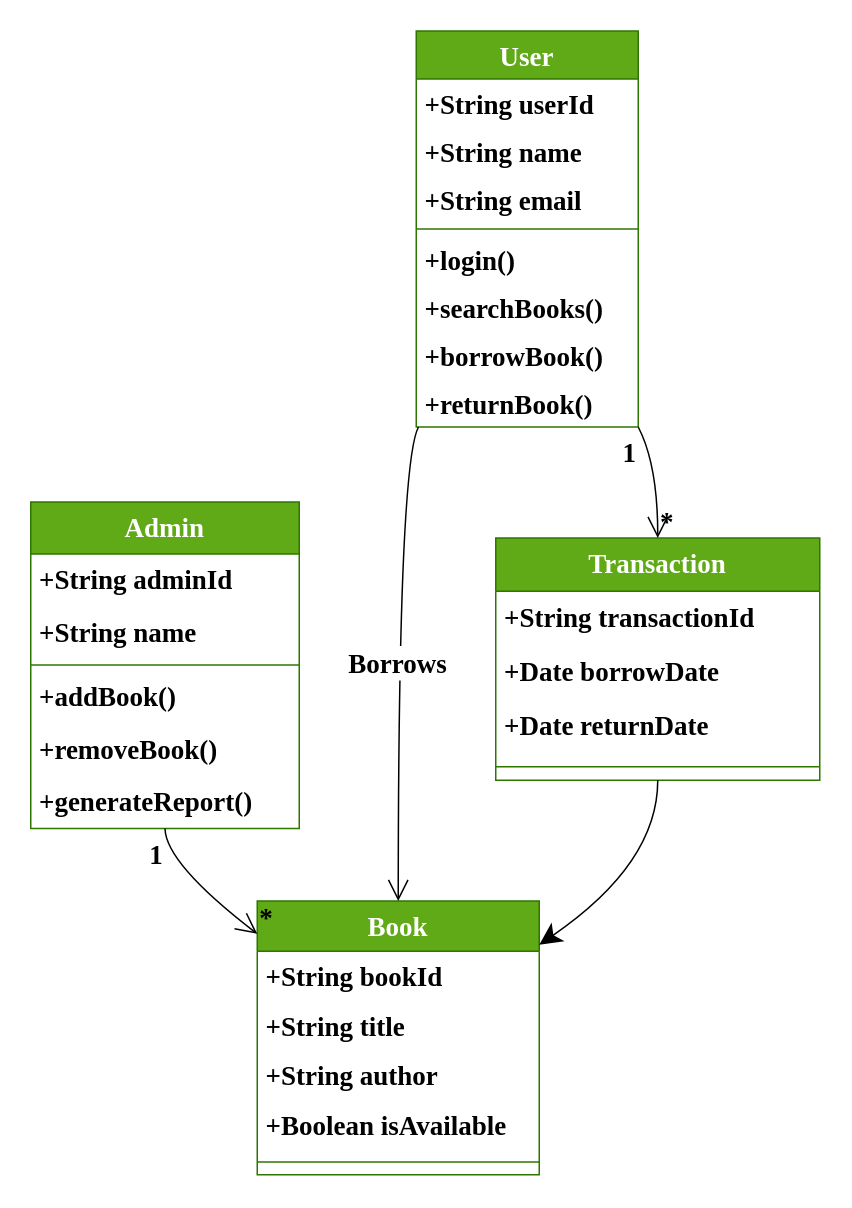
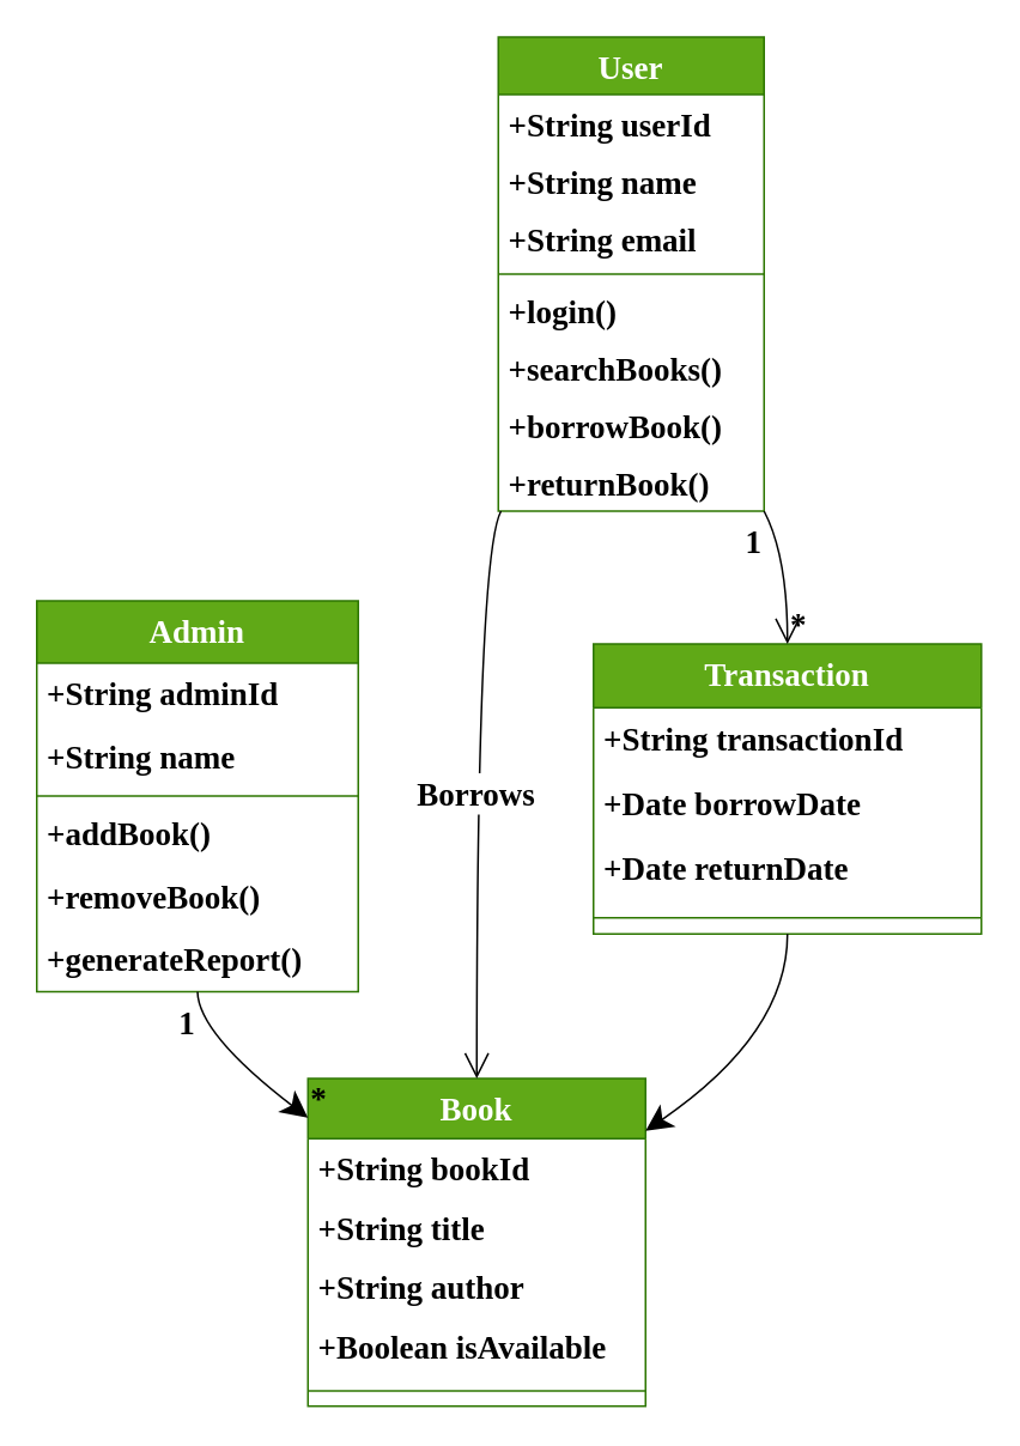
  <mxCell id="0" />
  <mxCell id="1" parent="0" />
  <mxCell id="2" value="User" style="swimlane;fontStyle=1;align=center;verticalAlign=top;childLayout=stackLayout;horizontal=1;startSize=32;horizontalStack=0;resizeParent=1;resizeParentMax=0;resizeLast=0;collapsible=0;marginBottom=0;fontFamily=Times New Roman;fontSize=18;fillColor=#60a917;fontColor=#ffffff;strokeColor=#2D7600;" vertex="1" parent="1"><mxGeometry x="277" y="20" width="148" height="264" as="geometry" /></mxCell>
  <mxCell id="3" value="+String userId" style="text;strokeColor=none;fillColor=none;align=left;verticalAlign=top;spacingLeft=4;spacingRight=4;overflow=hidden;rotatable=0;points=[[0,0.5],[1,0.5]];portConstraint=eastwest;fontFamily=Times New Roman;fontStyle=1;fontSize=18;" vertex="1" parent="2"><mxGeometry y="32" width="148" height="32" as="geometry" /></mxCell>
  <mxCell id="4" value="+String name" style="text;strokeColor=none;fillColor=none;align=left;verticalAlign=top;spacingLeft=4;spacingRight=4;overflow=hidden;rotatable=0;points=[[0,0.5],[1,0.5]];portConstraint=eastwest;fontFamily=Times New Roman;fontStyle=1;fontSize=18;" vertex="1" parent="2"><mxGeometry y="64" width="148" height="32" as="geometry" /></mxCell>
  <mxCell id="5" value="+String email" style="text;strokeColor=none;fillColor=none;align=left;verticalAlign=top;spacingLeft=4;spacingRight=4;overflow=hidden;rotatable=0;points=[[0,0.5],[1,0.5]];portConstraint=eastwest;fontFamily=Times New Roman;fontStyle=1;fontSize=18;" vertex="1" parent="2"><mxGeometry y="96" width="148" height="32" as="geometry" /></mxCell>
  <mxCell id="6" style="line;strokeWidth=1;fillColor=none;align=left;verticalAlign=middle;spacingTop=-1;spacingLeft=3;spacingRight=3;rotatable=0;labelPosition=right;points=[];portConstraint=eastwest;strokeColor=inherit;fontFamily=Times New Roman;fontStyle=1;fontSize=18;" vertex="1" parent="2"><mxGeometry y="128" width="148" height="8" as="geometry" /></mxCell>
  <mxCell id="7" value="+login()" style="text;strokeColor=none;fillColor=none;align=left;verticalAlign=top;spacingLeft=4;spacingRight=4;overflow=hidden;rotatable=0;points=[[0,0.5],[1,0.5]];portConstraint=eastwest;fontFamily=Times New Roman;fontStyle=1;fontSize=18;" vertex="1" parent="2"><mxGeometry y="136" width="148" height="32" as="geometry" /></mxCell>
  <mxCell id="8" value="+searchBooks()" style="text;strokeColor=none;fillColor=none;align=left;verticalAlign=top;spacingLeft=4;spacingRight=4;overflow=hidden;rotatable=0;points=[[0,0.5],[1,0.5]];portConstraint=eastwest;fontFamily=Times New Roman;fontStyle=1;fontSize=18;" vertex="1" parent="2"><mxGeometry y="168" width="148" height="32" as="geometry" /></mxCell>
  <mxCell id="9" value="+borrowBook()" style="text;strokeColor=none;fillColor=none;align=left;verticalAlign=top;spacingLeft=4;spacingRight=4;overflow=hidden;rotatable=0;points=[[0,0.5],[1,0.5]];portConstraint=eastwest;fontFamily=Times New Roman;fontStyle=1;fontSize=18;" vertex="1" parent="2"><mxGeometry y="200" width="148" height="32" as="geometry" /></mxCell>
  <mxCell id="10" value="+returnBook()" style="text;strokeColor=none;fillColor=none;align=left;verticalAlign=top;spacingLeft=4;spacingRight=4;overflow=hidden;rotatable=0;points=[[0,0.5],[1,0.5]];portConstraint=eastwest;fontFamily=Times New Roman;fontStyle=1;fontSize=18;" vertex="1" parent="2"><mxGeometry y="232" width="148" height="32" as="geometry" /></mxCell>
  <mxCell id="11" value="Admin" style="swimlane;fontStyle=1;align=center;verticalAlign=top;childLayout=stackLayout;horizontal=1;startSize=34.667;horizontalStack=0;resizeParent=1;resizeParentMax=0;resizeLast=0;collapsible=0;marginBottom=0;fontFamily=Times New Roman;fontSize=18;fillColor=#60a917;fontColor=#ffffff;strokeColor=#2D7600;" vertex="1" parent="1"><mxGeometry x="20" y="334" width="179" height="217.667" as="geometry" /></mxCell>
  <mxCell id="12" value="+String adminId" style="text;strokeColor=none;fillColor=none;align=left;verticalAlign=top;spacingLeft=4;spacingRight=4;overflow=hidden;rotatable=0;points=[[0,0.5],[1,0.5]];portConstraint=eastwest;fontFamily=Times New Roman;fontStyle=1;fontSize=18;" vertex="1" parent="11"><mxGeometry y="34.667" width="179" height="35" as="geometry" /></mxCell>
  <mxCell id="13" value="+String name" style="text;strokeColor=none;fillColor=none;align=left;verticalAlign=top;spacingLeft=4;spacingRight=4;overflow=hidden;rotatable=0;points=[[0,0.5],[1,0.5]];portConstraint=eastwest;fontFamily=Times New Roman;fontStyle=1;fontSize=18;" vertex="1" parent="11"><mxGeometry y="69.667" width="179" height="35" as="geometry" /></mxCell>
  <mxCell id="14" style="line;strokeWidth=1;fillColor=none;align=left;verticalAlign=middle;spacingTop=-1;spacingLeft=3;spacingRight=3;rotatable=0;labelPosition=right;points=[];portConstraint=eastwest;strokeColor=inherit;fontFamily=Times New Roman;fontStyle=1;fontSize=18;" vertex="1" parent="11"><mxGeometry y="104.667" width="179" height="8" as="geometry" /></mxCell>
  <mxCell id="15" value="+addBook()" style="text;strokeColor=none;fillColor=none;align=left;verticalAlign=top;spacingLeft=4;spacingRight=4;overflow=hidden;rotatable=0;points=[[0,0.5],[1,0.5]];portConstraint=eastwest;fontFamily=Times New Roman;fontStyle=1;fontSize=18;" vertex="1" parent="11"><mxGeometry y="112.667" width="179" height="35" as="geometry" /></mxCell>
  <mxCell id="16" value="+removeBook()" style="text;strokeColor=none;fillColor=none;align=left;verticalAlign=top;spacingLeft=4;spacingRight=4;overflow=hidden;rotatable=0;points=[[0,0.5],[1,0.5]];portConstraint=eastwest;fontFamily=Times New Roman;fontStyle=1;fontSize=18;" vertex="1" parent="11"><mxGeometry y="147.667" width="179" height="35" as="geometry" /></mxCell>
  <mxCell id="17" value="+generateReport()" style="text;strokeColor=none;fillColor=none;align=left;verticalAlign=top;spacingLeft=4;spacingRight=4;overflow=hidden;rotatable=0;points=[[0,0.5],[1,0.5]];portConstraint=eastwest;fontFamily=Times New Roman;fontStyle=1;fontSize=18;" vertex="1" parent="11"><mxGeometry y="182.667" width="179" height="35" as="geometry" /></mxCell>
  <mxCell id="18" value="Book" style="swimlane;fontStyle=1;align=center;verticalAlign=top;childLayout=stackLayout;horizontal=1;startSize=33.455;horizontalStack=0;resizeParent=1;resizeParentMax=0;resizeLast=0;collapsible=0;marginBottom=0;fontFamily=Times New Roman;fontSize=18;fillColor=#60a917;fontColor=#ffffff;strokeColor=#2D7600;" vertex="1" parent="1"><mxGeometry x="171" y="600" width="188" height="182.455" as="geometry" /></mxCell>
  <mxCell id="19" value="+String bookId" style="text;strokeColor=none;fillColor=none;align=left;verticalAlign=top;spacingLeft=4;spacingRight=4;overflow=hidden;rotatable=0;points=[[0,0.5],[1,0.5]];portConstraint=eastwest;fontFamily=Times New Roman;fontStyle=1;fontSize=18;" vertex="1" parent="18"><mxGeometry y="33.455" width="188" height="33" as="geometry" /></mxCell>
  <mxCell id="20" value="+String title" style="text;strokeColor=none;fillColor=none;align=left;verticalAlign=top;spacingLeft=4;spacingRight=4;overflow=hidden;rotatable=0;points=[[0,0.5],[1,0.5]];portConstraint=eastwest;fontFamily=Times New Roman;fontStyle=1;fontSize=18;" vertex="1" parent="18"><mxGeometry y="66.455" width="188" height="33" as="geometry" /></mxCell>
  <mxCell id="21" value="+String author" style="text;strokeColor=none;fillColor=none;align=left;verticalAlign=top;spacingLeft=4;spacingRight=4;overflow=hidden;rotatable=0;points=[[0,0.5],[1,0.5]];portConstraint=eastwest;fontFamily=Times New Roman;fontStyle=1;fontSize=18;" vertex="1" parent="18"><mxGeometry y="99.455" width="188" height="33" as="geometry" /></mxCell>
  <mxCell id="22" value="+Boolean isAvailable" style="text;strokeColor=none;fillColor=none;align=left;verticalAlign=top;spacingLeft=4;spacingRight=4;overflow=hidden;rotatable=0;points=[[0,0.5],[1,0.5]];portConstraint=eastwest;fontFamily=Times New Roman;fontStyle=1;fontSize=18;" vertex="1" parent="18"><mxGeometry y="132.455" width="188" height="33" as="geometry" /></mxCell>
  <mxCell id="23" style="line;strokeWidth=1;fillColor=none;align=left;verticalAlign=middle;spacingTop=-1;spacingLeft=3;spacingRight=3;rotatable=0;labelPosition=right;points=[];portConstraint=eastwest;strokeColor=inherit;fontFamily=Times New Roman;fontStyle=1;fontSize=18;" vertex="1" parent="18"><mxGeometry y="165.455" width="188" height="17" as="geometry" /></mxCell>
  <mxCell id="24" value="Transaction" style="swimlane;fontStyle=1;align=center;verticalAlign=top;childLayout=stackLayout;horizontal=1;startSize=35.556;horizontalStack=0;resizeParent=1;resizeParentMax=0;resizeLast=0;collapsible=0;marginBottom=0;fontFamily=Times New Roman;fontSize=18;fillColor=#60a917;fontColor=#ffffff;strokeColor=#2D7600;" vertex="1" parent="1"><mxGeometry x="330" y="358" width="216" height="161.556" as="geometry" /></mxCell>
  <mxCell id="25" value="+String transactionId" style="text;strokeColor=none;fillColor=none;align=left;verticalAlign=top;spacingLeft=4;spacingRight=4;overflow=hidden;rotatable=0;points=[[0,0.5],[1,0.5]];portConstraint=eastwest;fontFamily=Times New Roman;fontStyle=1;fontSize=18;" vertex="1" parent="24"><mxGeometry y="35.556" width="216" height="36" as="geometry" /></mxCell>
  <mxCell id="26" value="+Date borrowDate" style="text;strokeColor=none;fillColor=none;align=left;verticalAlign=top;spacingLeft=4;spacingRight=4;overflow=hidden;rotatable=0;points=[[0,0.5],[1,0.5]];portConstraint=eastwest;fontFamily=Times New Roman;fontStyle=1;fontSize=18;" vertex="1" parent="24"><mxGeometry y="71.556" width="216" height="36" as="geometry" /></mxCell>
  <mxCell id="27" value="+Date returnDate" style="text;strokeColor=none;fillColor=none;align=left;verticalAlign=top;spacingLeft=4;spacingRight=4;overflow=hidden;rotatable=0;points=[[0,0.5],[1,0.5]];portConstraint=eastwest;fontFamily=Times New Roman;fontStyle=1;fontSize=18;" vertex="1" parent="24"><mxGeometry y="107.556" width="216" height="36" as="geometry" /></mxCell>
  <mxCell id="28" style="line;strokeWidth=1;fillColor=none;align=left;verticalAlign=middle;spacingTop=-1;spacingLeft=3;spacingRight=3;rotatable=0;labelPosition=right;points=[];portConstraint=eastwest;strokeColor=inherit;fontFamily=Times New Roman;fontStyle=1;fontSize=18;" vertex="1" parent="24"><mxGeometry y="143.556" width="216" height="18" as="geometry" /></mxCell>
  <mxCell id="29" value="" style="curved=1;startArrow=none;endArrow=open;endSize=12;exitX=1;exitY=1;entryX=0.5;entryY=0;rounded=0;fontFamily=Times New Roman;fontStyle=1;fontSize=18;" edge="1" parent="1" source="2" target="24"><mxGeometry relative="1" as="geometry"><Array as="points"><mxPoint x="438" y="309" /></Array></mxGeometry></mxCell>
  <mxCell id="30" value="1" style="edgeLabel;resizable=0;labelBackgroundColor=none;fontSize=18;align=right;verticalAlign=top;fontFamily=Times New Roman;fontStyle=1" vertex="1" parent="29"><mxGeometry x="-1" relative="1" as="geometry" /></mxCell>
  <mxCell id="31" value="*" style="edgeLabel;resizable=0;labelBackgroundColor=none;fontSize=18;align=left;verticalAlign=bottom;fontFamily=Times New Roman;fontStyle=1" vertex="1" parent="29"><mxGeometry x="1" relative="1" as="geometry" /></mxCell>
- <mxCell id="32" value="" style="curved=1;startArrow=none;endArrow=open;endSize=12;exitX=0.5;exitY=1;entryX=0;entryY=0.12;rounded=0;fontFamily=Times New Roman;fontStyle=1;fontSize=18;" edge="1" parent="1" source="11" target="18"><mxGeometry relative="1" as="geometry"><Array as="points"><mxPoint x="110" y="575" /></Array></mxGeometry></mxCell>
+ <mxCell id="32" value="" style="curved=1;startArrow=none;endArrow=classic;endSize=12;exitX=0.5;exitY=1;entryX=0;entryY=0.12;rounded=0;fontFamily=Times New Roman;fontStyle=1;fontSize=18;" edge="1" parent="1" source="11" target="18"><mxGeometry relative="1" as="geometry"><Array as="points"><mxPoint x="110" y="575" /></Array></mxGeometry></mxCell>
  <mxCell id="33" value="1" style="edgeLabel;resizable=0;labelBackgroundColor=none;fontSize=18;align=right;verticalAlign=top;fontFamily=Times New Roman;fontStyle=1" vertex="1" parent="32"><mxGeometry x="-1" relative="1" as="geometry" /></mxCell>
  <mxCell id="34" value="*" style="edgeLabel;resizable=0;labelBackgroundColor=none;fontSize=18;align=left;verticalAlign=bottom;fontFamily=Times New Roman;fontStyle=1" vertex="1" parent="32"><mxGeometry x="1" relative="1" as="geometry" /></mxCell>
  <mxCell id="35" value="Borrows" style="curved=1;startArrow=none;endArrow=open;endSize=12;exitX=0.01;exitY=1;entryX=0.5;entryY=0;rounded=0;fontFamily=Times New Roman;fontStyle=1;fontSize=18;" edge="1" parent="1" source="2" target="18"><mxGeometry relative="1" as="geometry"><Array as="points"><mxPoint x="265" y="309" /></Array></mxGeometry></mxCell>
  <mxCell id="36" value="" style="curved=1;startArrow=none;endArrow=classic;endSize=12;exitX=0.5;exitY=1;entryX=1;entryY=0.16;rounded=0;fontFamily=Times New Roman;fontStyle=1;fontSize=18;" edge="1" parent="1" source="24" target="18"><mxGeometry relative="1" as="geometry"><Array as="points"><mxPoint x="438" y="575" /></Array></mxGeometry></mxCell>
